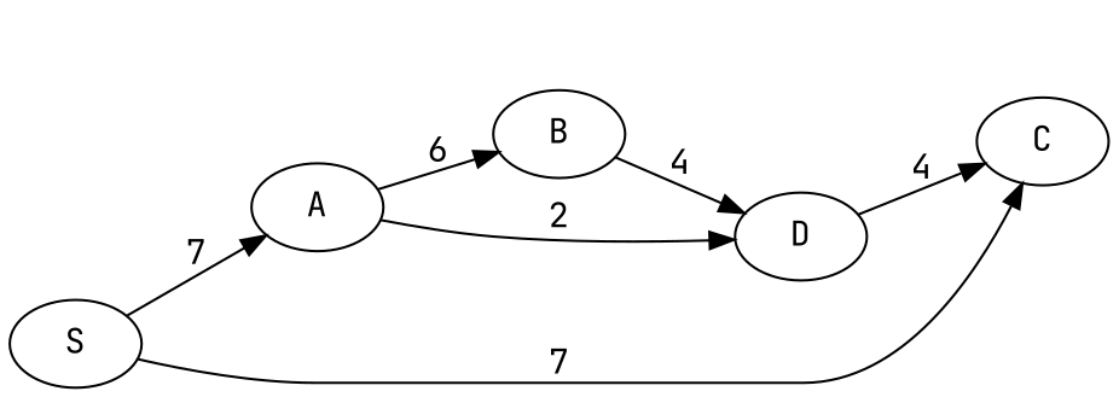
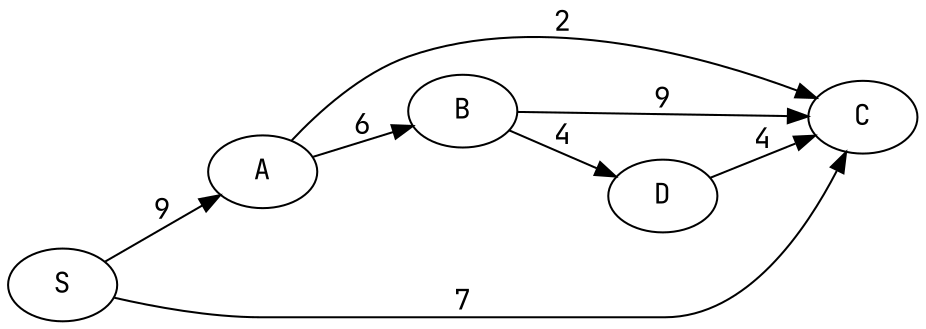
  digraph {
    fontname="JetBrains Mono"
    rankdir=LR
    node [fontname="JetBrains Mono"]
    edge [fontname="JetBrains Mono"]
    S
    A
    C
    B
    D
-   S -> A [label=7]
+   S -> A [label=9]
    S -> C [label=7]
-   A -> D [label=2]
+   A -> C [label=2]
    A -> B [label=6]
+   B -> C [label=9]
    B -> D [label=4]
    D -> C [label=4]
  }
